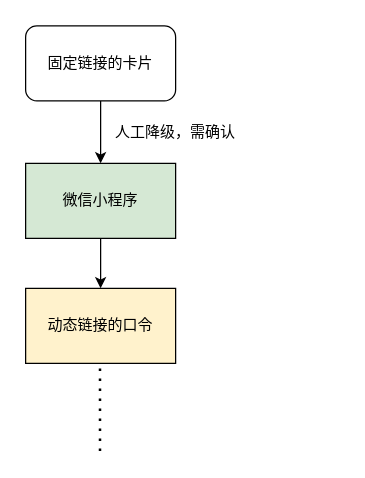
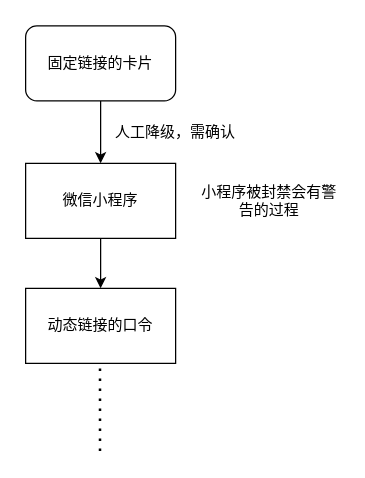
  <mxCell id="0" />
  <mxCell id="1" parent="0" />
  <mxCell id="2" style="edgeStyle=orthogonalEdgeStyle;rounded=0;orthogonalLoop=1;jettySize=auto;html=1;" edge="1" parent="1" source="3"><mxGeometry relative="1" as="geometry"><mxPoint x="80" y="130" as="targetPoint" /></mxGeometry></mxCell>
  <mxCell id="3" value="固定链接的卡片" style="whiteSpace=wrap;html=1;rounded=1;" vertex="1" parent="1"><mxGeometry x="20" y="20" width="120" height="60" as="geometry" /></mxCell>
  <mxCell id="4" style="edgeStyle=orthogonalEdgeStyle;rounded=0;orthogonalLoop=1;jettySize=auto;html=1;" edge="1" parent="1" source="5"><mxGeometry relative="1" as="geometry"><mxPoint x="80" y="230" as="targetPoint" /></mxGeometry></mxCell>
- <mxCell id="5" value="微信小程序" style="rounded=0;whiteSpace=wrap;html=1;fillColor=#d5e8d4;" vertex="1" parent="1"><mxGeometry x="20" y="130" width="120" height="60" as="geometry" /></mxCell>
+ <mxCell id="5" value="微信小程序" style="rounded=0;whiteSpace=wrap;html=1;" vertex="1" parent="1"><mxGeometry x="20" y="130" width="120" height="60" as="geometry" /></mxCell>
  <mxCell id="6" value="人工降级，需确认" style="text;html=1;strokeColor=none;fillColor=none;align=center;verticalAlign=middle;whiteSpace=wrap;rounded=0;" vertex="1" parent="1"><mxGeometry x="90" y="100" width="100" height="10" as="geometry" /></mxCell>
- <mxCell id="8" value="动态链接的口令" style="rounded=0;whiteSpace=wrap;html=1;fillColor=#fff2cc;" vertex="1" parent="1"><mxGeometry x="20" y="230" width="120" height="60" as="geometry" /></mxCell>
+ <mxCell id="7" value="小程序被封禁会有警告的过程" style="text;html=1;strokeColor=none;fillColor=none;align=center;verticalAlign=middle;whiteSpace=wrap;rounded=0;" vertex="1" parent="1"><mxGeometry x="160" y="150" width="110" height="20" as="geometry" /></mxCell>
+ <mxCell id="8" value="动态链接的口令" style="rounded=0;whiteSpace=wrap;html=1;" vertex="1" parent="1"><mxGeometry x="20" y="230" width="120" height="60" as="geometry" /></mxCell>
  <mxCell id="9" value="" style="endArrow=none;dashed=1;html=1;dashPattern=1 3;strokeWidth=2;" edge="1" parent="1"><mxGeometry width="50" height="50" relative="1" as="geometry"><mxPoint x="79.5" y="360" as="sourcePoint" /><mxPoint x="79.5" y="290" as="targetPoint" /></mxGeometry></mxCell>
